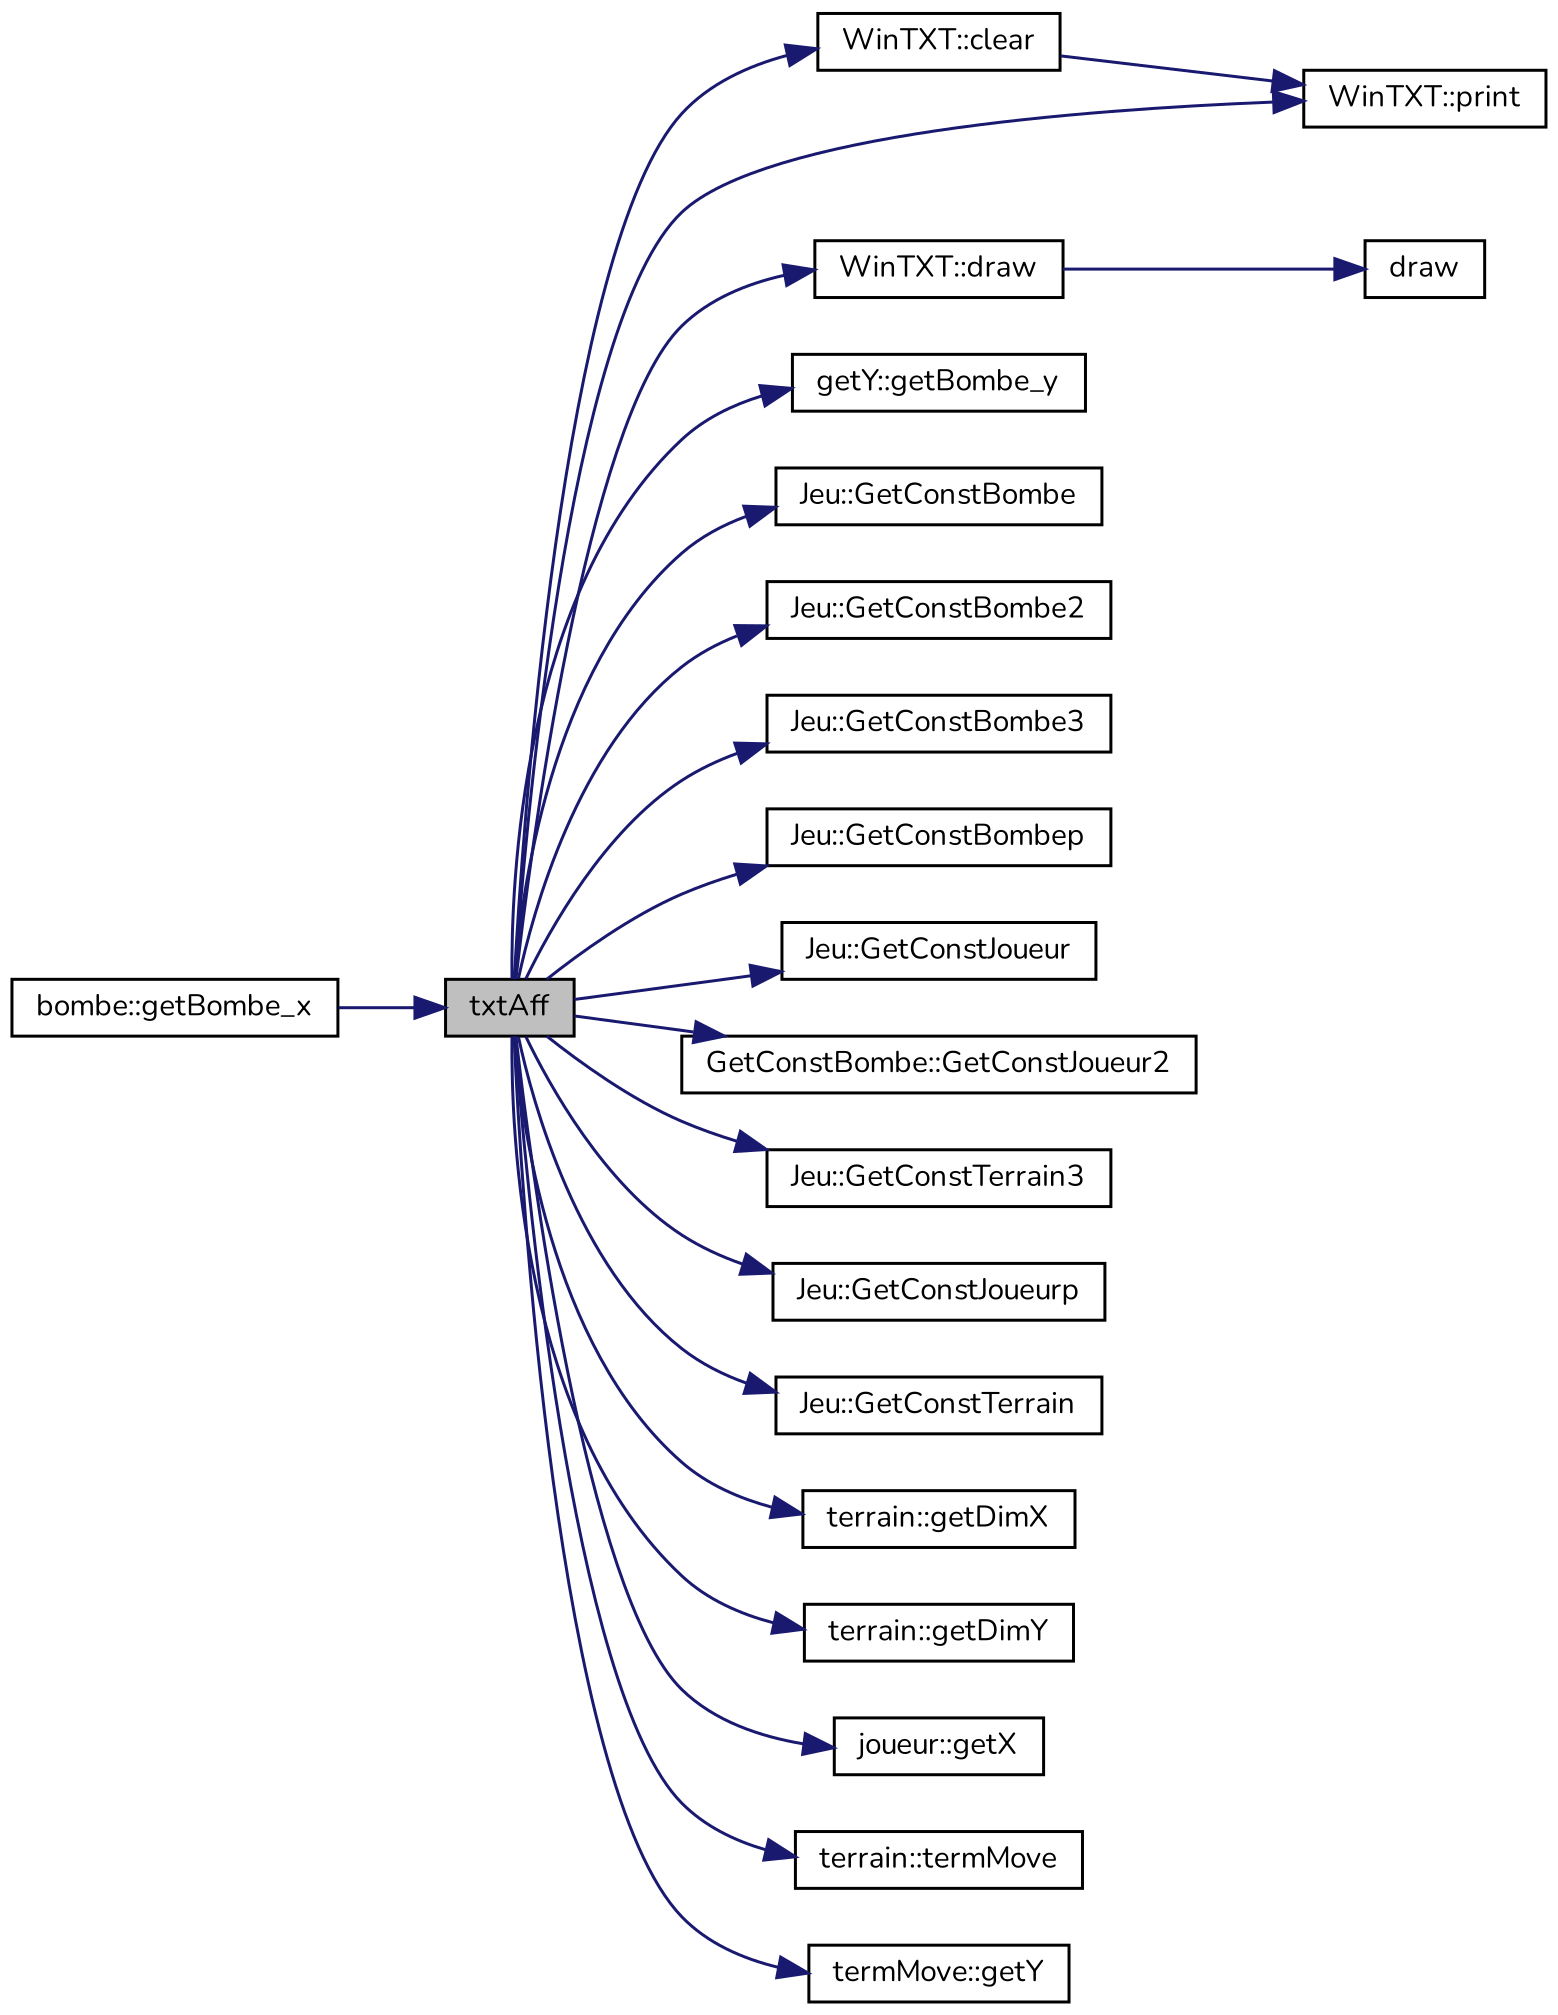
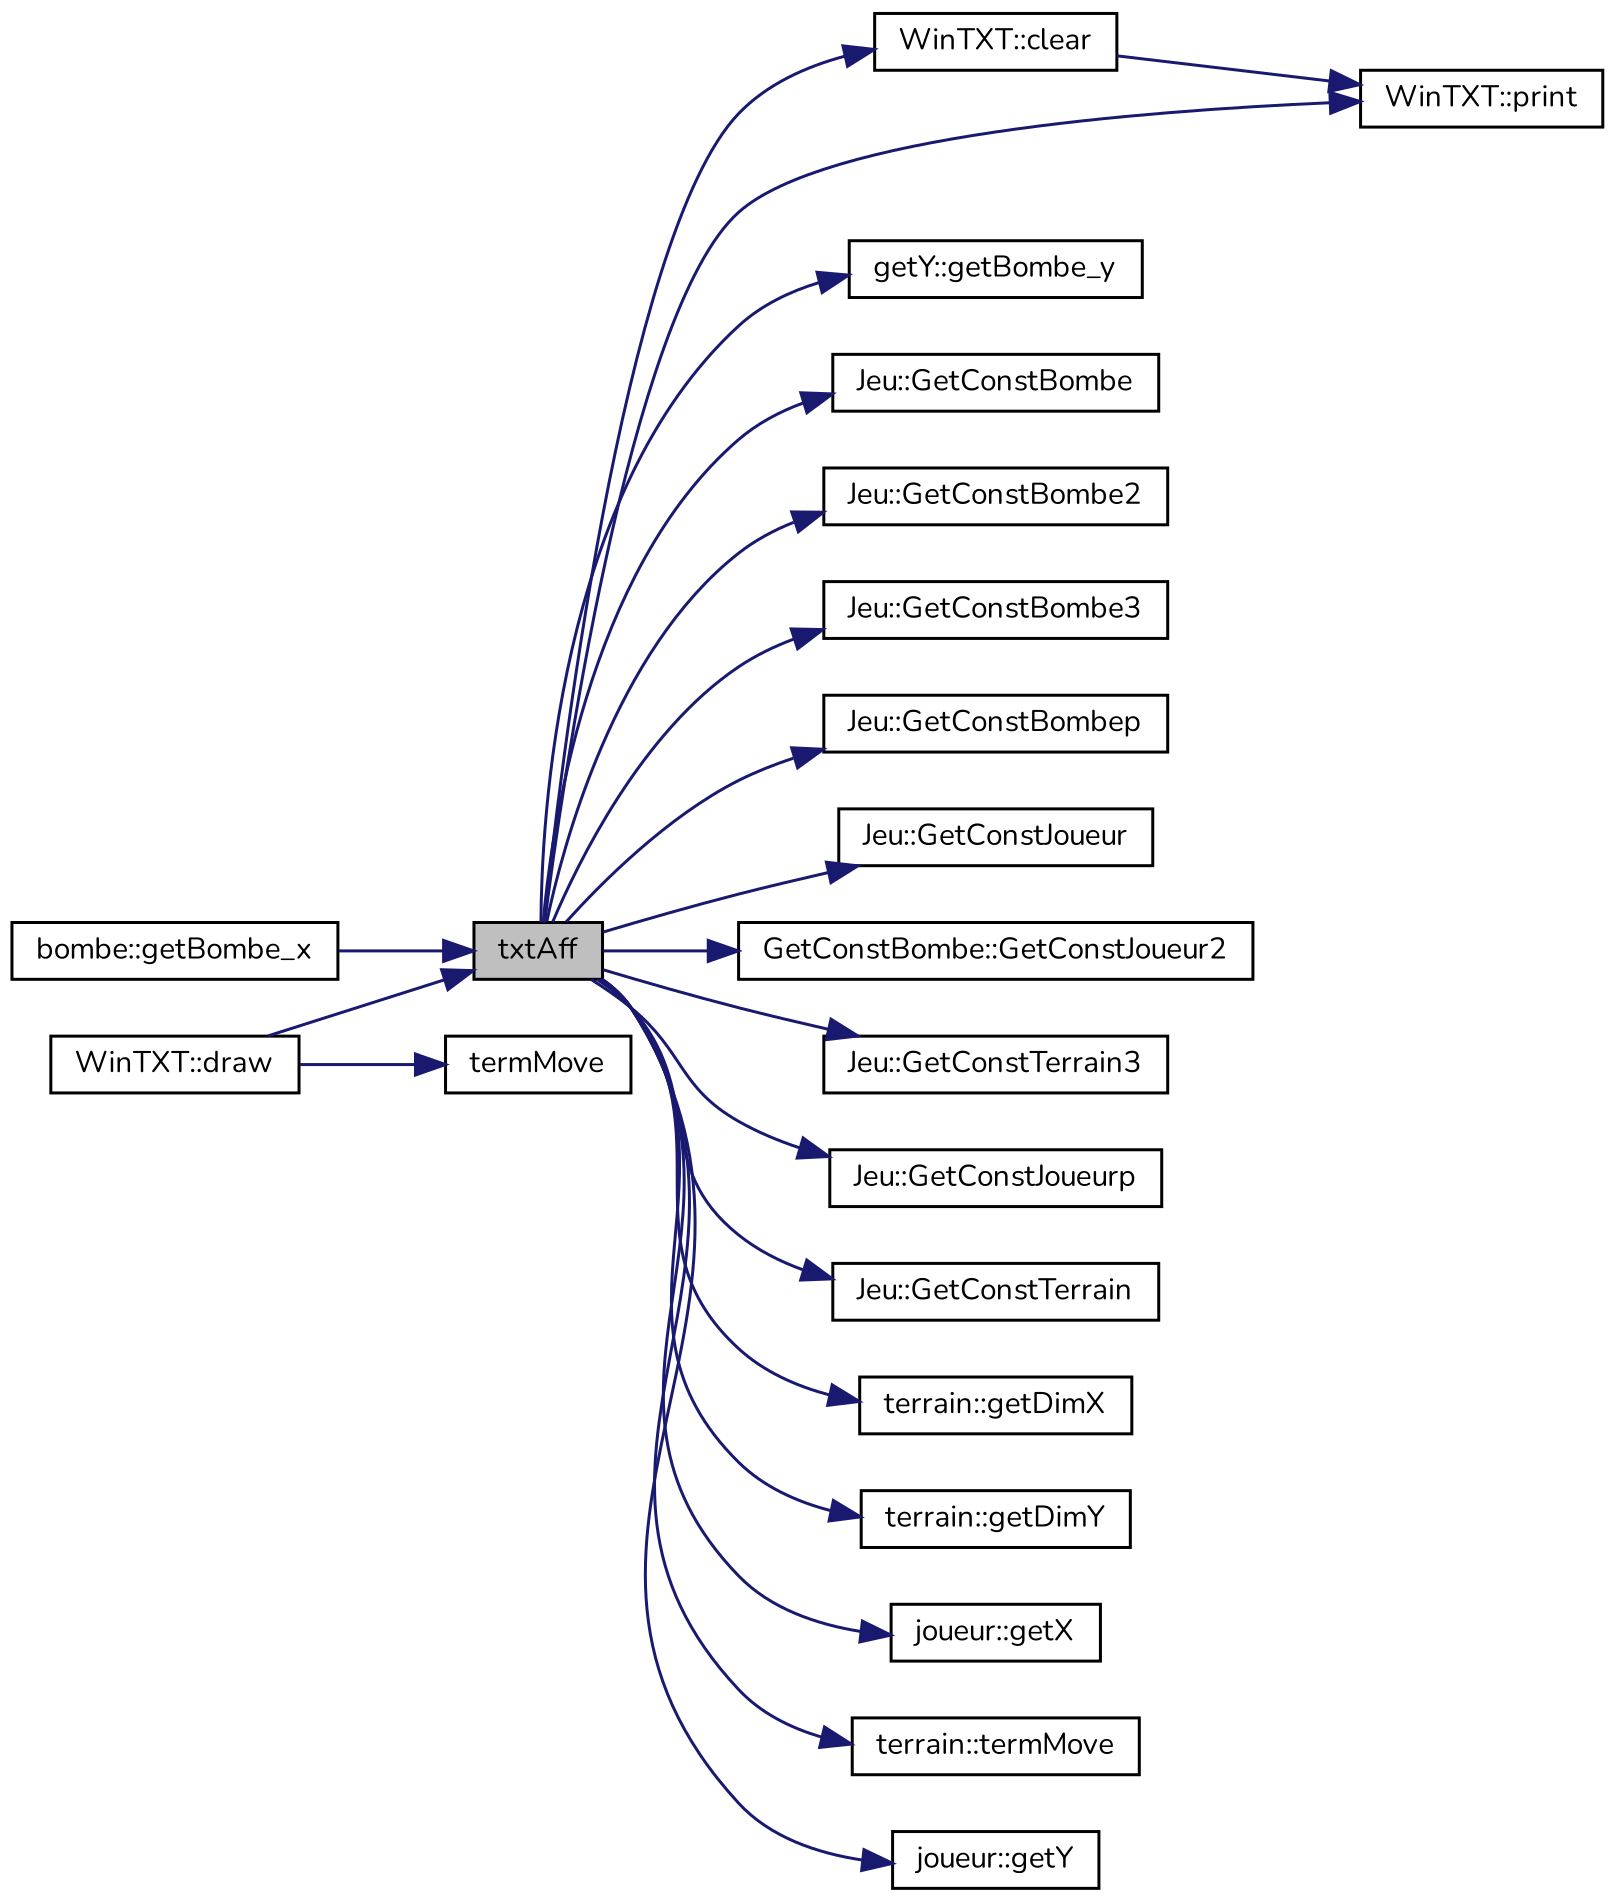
  digraph {
    fontname=Nunito
    rankdir=LR
    node [color=black fillcolor=white fontname=Nunito fontsize=10 shape=record style=filled]
    edge [color=midnightblue fontname=Nunito fontsize=10 labelfontname=Helvetica labelfontsize=10 style=solid]
    n1 [fillcolor=grey75 fontcolor=black height=0.2 label=txtAff width=0.4]
    n2 [height=0.2 label="WinTXT::clear" width=0.4]
    n3 [height=0.2 label="WinTXT::print" width=0.4]
    n4 [height=0.2 label="WinTXT::draw" width=0.4]
    n5 [height=0.2 label="getY::getBombe_y" width=0.4]
    n6 [height=0.2 label="Jeu::GetConstBombe" width=0.4]
    n7 [height=0.2 label="Jeu::GetConstBombe2" width=0.4]
    n8 [height=0.2 label="Jeu::GetConstBombe3" width=0.4]
    n9 [height=0.2 label="Jeu::GetConstBombep" width=0.4]
    n10 [height=0.2 label="Jeu::GetConstJoueur" width=0.4]
    n11 [height=0.2 label="GetConstBombe::GetConstJoueur2" width=0.4]
    n12 [height=0.2 label="Jeu::GetConstTerrain3" width=0.4]
    n13 [height=0.2 label="Jeu::GetConstJoueurp" width=0.4]
    n14 [height=0.2 label="Jeu::GetConstTerrain" width=0.4]
    n15 [height=0.2 label="terrain::getDimX" width=0.4]
    n16 [height=0.2 label="terrain::getDimY" width=0.4]
    n17 [height=0.2 label="joueur::getX" width=0.4]
    n18 [height=0.2 label="terrain::termMove" width=0.4]
-   n19 [height=0.2 label="termMove::getY" width=0.4]
-   n20 [height=0.2 label=draw width=0.4]
+   n19 [height=0.2 label="joueur::getY" width=0.4]
+   n20 [height=0.2 label=termMove width=0.4]
    n21 [height=0.2 label="bombe::getBombe_x" width=0.4]
    n1 -> n2
    n1 -> n3
-   n1 -> n4
+   n4 -> n1
    n1 -> n5
    n1 -> n6
    n1 -> n7
    n1 -> n8
    n1 -> n9
    n1 -> n10
    n1 -> n11
    n1 -> n12
    n1 -> n13
    n1 -> n14
    n1 -> n15
    n1 -> n16
    n1 -> n17
    n1 -> n18
    n1 -> n19
    n2 -> n3
    n4 -> n20
    n21 -> n1
  }
